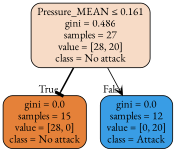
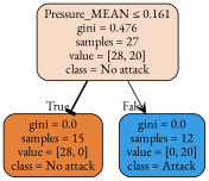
  digraph {
    fontname="EB Garamond"
    node [color=black fontname="EB Garamond" shape=box style="filled, rounded"]
    edge [fontname="EB Garamond" labeldistance=2.5]
-   n1 [fillcolor="#e5813949" label=<Pressure_MEAN &le; 0.161<br/>gini = 0.486<br/>samples = 27<br/>value = [28, 20]<br/>class = No attack>]
+   n1 [fillcolor="#e5813949" label=<Pressure_MEAN &le; 0.161<br/>gini = 0.476<br/>samples = 27<br/>value = [28, 20]<br/>class = No attack>]
    n2 [fillcolor="#e58139ff" label=<gini = 0.0<br/>samples = 15<br/>value = [28, 0]<br/>class = No attack>]
    n3 [fillcolor="#399de5ff" label=<gini = 0.0<br/>samples = 12<br/>value = [0, 20]<br/>class = Attack>]
    n1 -> n2 [headlabel=True labelangle=45 style=bold arrowhead=tee]
    n1 -> n3 [headlabel=False labelangle=-45 style=solid arrowhead=vee]
  }
